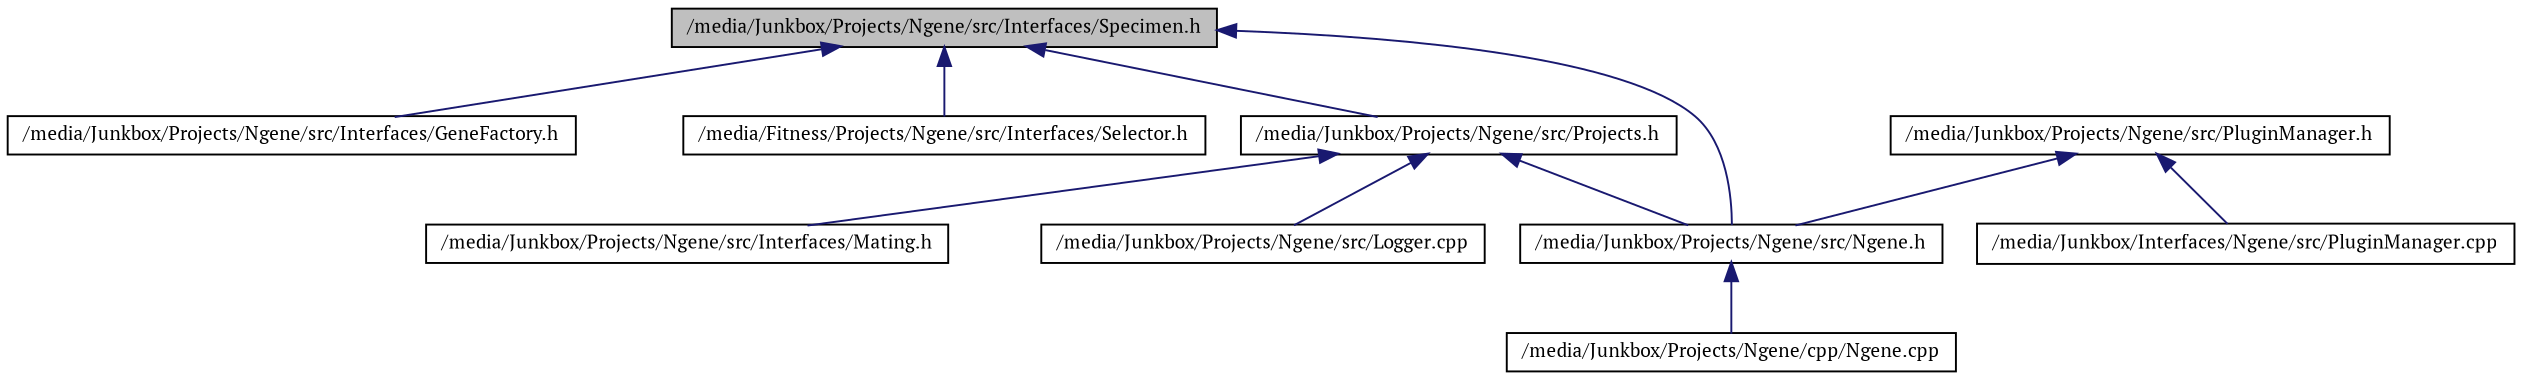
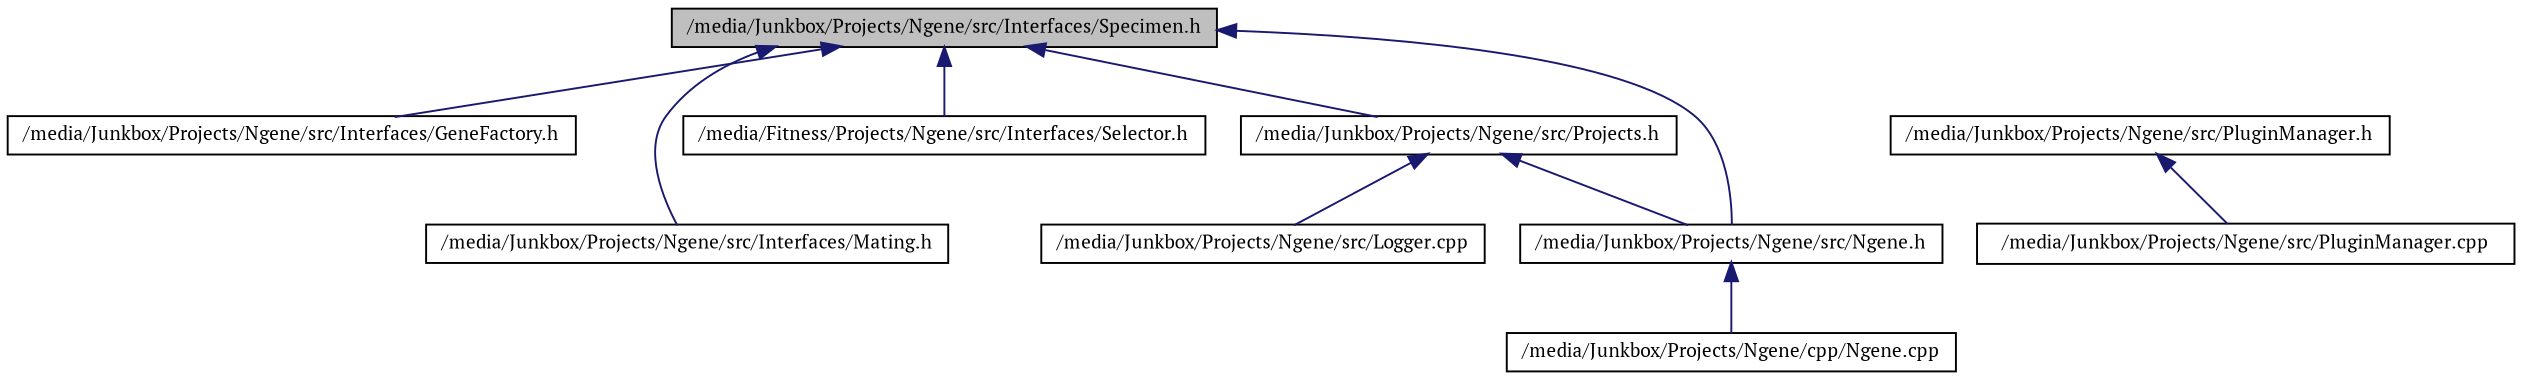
  digraph {
    fontname="PT Serif"
    node [color=black fillcolor=white fontname="PT Serif" fontsize=10 shape=record style=filled]
    edge [color=midnightblue dir=back fontname="PT Serif" fontsize=10 labelfontname="FreeSans.ttf" labelfontsize=10 style=solid]
    n1 [fillcolor=grey75 fontcolor=black height=0.2 label="/media/Junkbox/Projects/Ngene/src/Interfaces/Specimen.h" width=0.4]
    n2 [height=0.2 label="/media/Junkbox/Projects/Ngene/src/Interfaces/GeneFactory.h" width=0.4]
    n3 [height=0.2 label="/media/Junkbox/Projects/Ngene/src/Interfaces/Mating.h" width=0.4]
    n4 [height=0.2 label="/media/Fitness/Projects/Ngene/src/Interfaces/Selector.h" width=0.4]
    n5 [height=0.2 label="/media/Junkbox/Projects/Ngene/src/Projects.h" width=0.4]
    n6 [height=0.2 label="/media/Junkbox/Projects/Ngene/src/Ngene.h" width=0.4]
    n7 [height=0.2 label="/media/Junkbox/Projects/Ngene/src/Logger.cpp" width=0.4]
    n8 [height=0.2 label="/media/Junkbox/Projects/Ngene/cpp/Ngene.cpp" width=0.4]
    n9 [height=0.2 label="/media/Junkbox/Projects/Ngene/src/PluginManager.h" width=0.4]
-   n10 [height=0.2 label="/media/Junkbox/Interfaces/Ngene/src/PluginManager.cpp" width=0.4]
+   n10 [height=0.2 label="/media/Junkbox/Projects/Ngene/src/PluginManager.cpp" width=0.4]
    n1 -> n2
-   n5 -> n3
+   n1 -> n3
    n1 -> n4
    n1 -> n5
    n1 -> n6
    n5 -> n6
    n5 -> n7
    n6 -> n8
-   n9 -> n6
    n9 -> n10
  }
